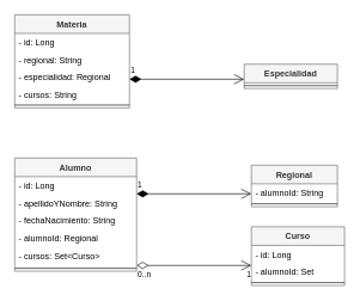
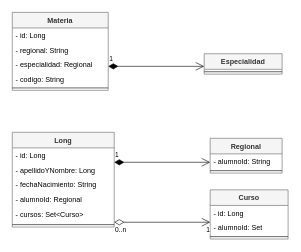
  <mxCell id="0" />
  <mxCell id="1" parent="0" />
  <mxCell id="2" value="Materia" style="swimlane;fontStyle=1;align=center;verticalAlign=top;childLayout=stackLayout;horizontal=1;startSize=26;horizontalStack=0;resizeParent=1;resizeParentMax=0;resizeLast=0;collapsible=1;marginBottom=0;fillColor=#f5f5f5;strokeColor=#666666;fontColor=#333333;" vertex="1" parent="1"><mxGeometry x="20" y="20" width="160" height="130" as="geometry" /></mxCell>
  <mxCell id="3" value="- id: Long" style="text;strokeColor=none;fillColor=none;align=left;verticalAlign=top;spacingLeft=4;spacingRight=4;overflow=hidden;rotatable=0;points=[[0,0.5],[1,0.5]];portConstraint=eastwest;" vertex="1" parent="2"><mxGeometry y="26" width="160" height="24" as="geometry" /></mxCell>
  <mxCell id="4" value="- regional: String" style="text;strokeColor=none;fillColor=none;align=left;verticalAlign=top;spacingLeft=4;spacingRight=4;overflow=hidden;rotatable=0;points=[[0,0.5],[1,0.5]];portConstraint=eastwest;" vertex="1" parent="2"><mxGeometry y="50" width="160" height="24" as="geometry" /></mxCell>
  <mxCell id="5" value="- especialidad: Regional" style="text;strokeColor=none;fillColor=none;align=left;verticalAlign=top;spacingLeft=4;spacingRight=4;overflow=hidden;rotatable=0;points=[[0,0.5],[1,0.5]];portConstraint=eastwest;" vertex="1" parent="2"><mxGeometry y="74" width="160" height="24" as="geometry" /></mxCell>
- <mxCell id="6" value="- cursos: String" style="text;strokeColor=none;fillColor=none;align=left;verticalAlign=top;spacingLeft=4;spacingRight=4;overflow=hidden;rotatable=0;points=[[0,0.5],[1,0.5]];portConstraint=eastwest;" vertex="1" parent="2"><mxGeometry y="98" width="160" height="24" as="geometry" /></mxCell>
+ <mxCell id="6" value="- codigo: String" style="text;strokeColor=none;fillColor=none;align=left;verticalAlign=top;spacingLeft=4;spacingRight=4;overflow=hidden;rotatable=0;points=[[0,0.5],[1,0.5]];portConstraint=eastwest;" vertex="1" parent="2"><mxGeometry y="98" width="160" height="24" as="geometry" /></mxCell>
  <mxCell id="7" value="" style="line;strokeWidth=1;fillColor=none;align=left;verticalAlign=middle;spacingTop=-1;spacingLeft=3;spacingRight=3;rotatable=0;labelPosition=right;points=[];portConstraint=eastwest;" vertex="1" parent="2"><mxGeometry y="122" width="160" height="8" as="geometry" /></mxCell>
- <mxCell id="8" value="Alumno" style="swimlane;fontStyle=1;align=center;verticalAlign=top;childLayout=stackLayout;horizontal=1;startSize=26;horizontalStack=0;resizeParent=1;resizeParentMax=0;resizeLast=0;collapsible=1;marginBottom=0;fillColor=#f5f5f5;strokeColor=#666666;fontColor=#333333;" vertex="1" parent="1"><mxGeometry x="20" y="220" width="170" height="158" as="geometry" /></mxCell>
+ <mxCell id="8" value="Long" style="swimlane;fontStyle=1;align=center;verticalAlign=top;childLayout=stackLayout;horizontal=1;startSize=26;horizontalStack=0;resizeParent=1;resizeParentMax=0;resizeLast=0;collapsible=1;marginBottom=0;fillColor=#f5f5f5;strokeColor=#666666;fontColor=#333333;" vertex="1" parent="1"><mxGeometry x="20" y="220" width="170" height="158" as="geometry" /></mxCell>
  <mxCell id="9" value="- id: Long" style="text;strokeColor=none;fillColor=none;align=left;verticalAlign=top;spacingLeft=4;spacingRight=4;overflow=hidden;rotatable=0;points=[[0,0.5],[1,0.5]];portConstraint=eastwest;" vertex="1" parent="8"><mxGeometry y="26" width="170" height="24" as="geometry" /></mxCell>
- <mxCell id="10" value="- apellidoYNombre: String" style="text;strokeColor=none;fillColor=none;align=left;verticalAlign=top;spacingLeft=4;spacingRight=4;overflow=hidden;rotatable=0;points=[[0,0.5],[1,0.5]];portConstraint=eastwest;" vertex="1" parent="8"><mxGeometry y="50" width="170" height="24" as="geometry" /></mxCell>
+ <mxCell id="10" value="- apellidoYNombre: Long" style="text;strokeColor=none;fillColor=none;align=left;verticalAlign=top;spacingLeft=4;spacingRight=4;overflow=hidden;rotatable=0;points=[[0,0.5],[1,0.5]];portConstraint=eastwest;" vertex="1" parent="8"><mxGeometry y="50" width="170" height="24" as="geometry" /></mxCell>
  <mxCell id="11" value="- fechaNacimiento: String" style="text;strokeColor=none;fillColor=none;align=left;verticalAlign=top;spacingLeft=4;spacingRight=4;overflow=hidden;rotatable=0;points=[[0,0.5],[1,0.5]];portConstraint=eastwest;" vertex="1" parent="8"><mxGeometry y="74" width="170" height="24" as="geometry" /></mxCell>
  <mxCell id="12" value="- alumnoId: Regional" style="text;strokeColor=none;fillColor=none;align=left;verticalAlign=top;spacingLeft=4;spacingRight=4;overflow=hidden;rotatable=0;points=[[0,0.5],[1,0.5]];portConstraint=eastwest;" vertex="1" parent="8"><mxGeometry y="98" width="170" height="26" as="geometry" /></mxCell>
  <mxCell id="13" value="- cursos: Set&lt;Curso&gt;" style="text;strokeColor=none;fillColor=none;align=left;verticalAlign=top;spacingLeft=4;spacingRight=4;overflow=hidden;rotatable=0;points=[[0,0.5],[1,0.5]];portConstraint=eastwest;" vertex="1" parent="8"><mxGeometry y="124" width="170" height="26" as="geometry" /></mxCell>
  <mxCell id="14" value="" style="line;strokeWidth=1;fillColor=none;align=left;verticalAlign=middle;spacingTop=-1;spacingLeft=3;spacingRight=3;rotatable=0;labelPosition=right;points=[];portConstraint=eastwest;" vertex="1" parent="8"><mxGeometry y="150" width="170" height="8" as="geometry" /></mxCell>
  <mxCell id="15" value="Curso" style="swimlane;fontStyle=1;align=center;verticalAlign=top;childLayout=stackLayout;horizontal=1;startSize=26;horizontalStack=0;resizeParent=1;resizeParentMax=0;resizeLast=0;collapsible=1;marginBottom=0;fillColor=#f5f5f5;strokeColor=#666666;fontColor=#333333;" vertex="1" parent="1"><mxGeometry x="350" y="316" width="130" height="82" as="geometry" /></mxCell>
  <mxCell id="16" value="- id: Long" style="text;strokeColor=none;fillColor=none;align=left;verticalAlign=top;spacingLeft=4;spacingRight=4;overflow=hidden;rotatable=0;points=[[0,0.5],[1,0.5]];portConstraint=eastwest;" vertex="1" parent="15"><mxGeometry y="26" width="130" height="24" as="geometry" /></mxCell>
  <mxCell id="17" value="- alumnoId: Set" style="text;strokeColor=none;fillColor=none;align=left;verticalAlign=top;spacingLeft=4;spacingRight=4;overflow=hidden;rotatable=0;points=[[0,0.5],[1,0.5]];portConstraint=eastwest;" vertex="1" parent="15"><mxGeometry y="50" width="130" height="24" as="geometry" /></mxCell>
  <mxCell id="18" value="" style="line;strokeWidth=1;fillColor=none;align=left;verticalAlign=middle;spacingTop=-1;spacingLeft=3;spacingRight=3;rotatable=0;labelPosition=right;points=[];portConstraint=eastwest;" vertex="1" parent="15"><mxGeometry y="74" width="130" height="8" as="geometry" /></mxCell>
  <mxCell id="19" value="" style="endArrow=open;html=1;endSize=12;startArrow=diamondThin;startSize=14;startFill=0;edgeStyle=orthogonalEdgeStyle;" edge="1" parent="1"><mxGeometry relative="1" as="geometry"><mxPoint x="190" y="370" as="sourcePoint" /><mxPoint x="350" y="370" as="targetPoint" /></mxGeometry></mxCell>
  <mxCell id="20" value="0..n" style="edgeLabel;resizable=0;html=1;align=left;verticalAlign=top;" connectable="0" vertex="1" parent="19"><mxGeometry x="-1" relative="1" as="geometry" /></mxCell>
  <mxCell id="21" value="1" style="edgeLabel;resizable=0;html=1;align=right;verticalAlign=top;" connectable="0" vertex="1" parent="19"><mxGeometry x="1" relative="1" as="geometry" /></mxCell>
  <mxCell id="22" value="Regional" style="swimlane;fontStyle=1;align=center;verticalAlign=top;childLayout=stackLayout;horizontal=1;startSize=26;horizontalStack=0;resizeParent=1;resizeParentMax=0;resizeLast=0;collapsible=1;marginBottom=0;fillColor=#f5f5f5;strokeColor=#666666;fontColor=#333333;" vertex="1" parent="1"><mxGeometry x="350" y="230" width="120" height="58" as="geometry" /></mxCell>
  <mxCell id="23" value="- alumnoId: String" style="text;strokeColor=none;fillColor=none;align=left;verticalAlign=top;spacingLeft=4;spacingRight=4;overflow=hidden;rotatable=0;points=[[0,0.5],[1,0.5]];portConstraint=eastwest;" vertex="1" parent="22"><mxGeometry y="26" width="120" height="24" as="geometry" /></mxCell>
  <mxCell id="24" value="" style="line;strokeWidth=1;fillColor=none;align=left;verticalAlign=middle;spacingTop=-1;spacingLeft=3;spacingRight=3;rotatable=0;labelPosition=right;points=[];portConstraint=eastwest;" vertex="1" parent="22"><mxGeometry y="50" width="120" height="8" as="geometry" /></mxCell>
  <mxCell id="25" value="Especialidad" style="swimlane;fontStyle=1;align=center;verticalAlign=top;childLayout=stackLayout;horizontal=1;startSize=26;horizontalStack=0;resizeParent=1;resizeParentMax=0;resizeLast=0;collapsible=1;marginBottom=0;fillColor=#f5f5f5;strokeColor=#666666;fontColor=#333333;" vertex="1" parent="1"><mxGeometry x="340" y="89" width="130" height="34" as="geometry" /></mxCell>
  <mxCell id="26" value="" style="line;strokeWidth=1;fillColor=none;align=left;verticalAlign=middle;spacingTop=-1;spacingLeft=3;spacingRight=3;rotatable=0;labelPosition=right;points=[];portConstraint=eastwest;" vertex="1" parent="25"><mxGeometry y="26" width="130" height="8" as="geometry" /></mxCell>
  <mxCell id="27" value="1" style="endArrow=open;html=1;endSize=12;startArrow=diamondThin;startSize=14;startFill=1;edgeStyle=orthogonalEdgeStyle;align=left;verticalAlign=bottom;" edge="1" parent="1"><mxGeometry x="-1" y="3" relative="1" as="geometry"><mxPoint x="190" y="270" as="sourcePoint" /><mxPoint x="350" y="270" as="targetPoint" /></mxGeometry></mxCell>
  <mxCell id="28" value="1" style="endArrow=open;html=1;endSize=12;startArrow=diamondThin;startSize=14;startFill=1;edgeStyle=orthogonalEdgeStyle;align=left;verticalAlign=bottom;" edge="1" parent="1"><mxGeometry x="-1" y="3" relative="1" as="geometry"><mxPoint x="180" y="110" as="sourcePoint" /><mxPoint x="340" y="110" as="targetPoint" /></mxGeometry></mxCell>
